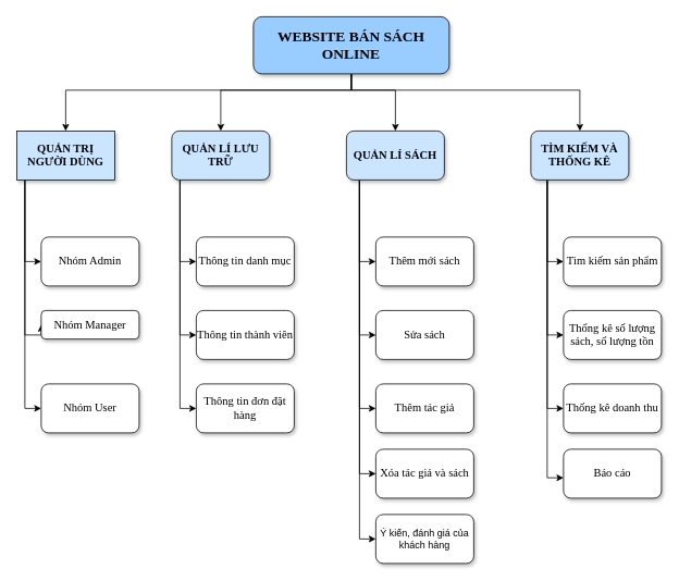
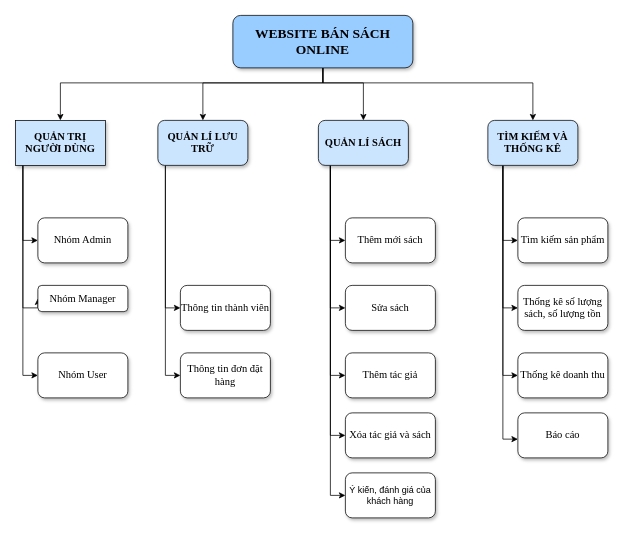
  <mxCell id="0" />
  <mxCell id="1" parent="0" />
  <mxCell id="2" style="edgeStyle=orthogonalEdgeStyle;rounded=0;orthogonalLoop=1;jettySize=auto;html=1;fontFamily=Times New Roman;fontSize=14;" parent="1" source="6" target="10" edge="1"><mxGeometry relative="1" as="geometry"><Array as="points"><mxPoint x="430" y="110" /><mxPoint x="80" y="110" /></Array></mxGeometry></mxCell>
  <mxCell id="3" style="edgeStyle=orthogonalEdgeStyle;rounded=0;orthogonalLoop=1;jettySize=auto;html=1;entryX=0.5;entryY=0;entryDx=0;entryDy=0;fontFamily=Times New Roman;fontSize=14;" parent="1" source="6" target="14" edge="1"><mxGeometry relative="1" as="geometry"><Array as="points"><mxPoint x="430" y="110" /><mxPoint x="270" y="110" /></Array></mxGeometry></mxCell>
  <mxCell id="4" style="edgeStyle=orthogonalEdgeStyle;rounded=0;orthogonalLoop=1;jettySize=auto;html=1;fontFamily=Times New Roman;fontSize=14;" parent="1" source="6" target="25" edge="1"><mxGeometry relative="1" as="geometry"><Array as="points"><mxPoint x="430" y="110" /><mxPoint x="710" y="110" /></Array></mxGeometry></mxCell>
  <mxCell id="5" style="edgeStyle=orthogonalEdgeStyle;rounded=0;orthogonalLoop=1;jettySize=auto;html=1;entryX=0.5;entryY=0;entryDx=0;entryDy=0;fontFamily=Times New Roman;fontSize=14;" parent="1" source="6" target="20" edge="1"><mxGeometry relative="1" as="geometry"><Array as="points"><mxPoint x="430" y="110" /><mxPoint x="484" y="110" /></Array></mxGeometry></mxCell>
  <mxCell id="6" value="&lt;font style=&quot;font-size: 18px;&quot; face=&quot;Times New Roman&quot;&gt;&lt;b style=&quot;&quot;&gt;WEBSITE BÁN SÁCH ONLINE&lt;/b&gt;&lt;/font&gt;" style="rounded=1;whiteSpace=wrap;html=1;fillColor=#99CCFF;shadow=1;" parent="1" vertex="1"><mxGeometry x="310" y="20" width="240" height="70" as="geometry" /></mxCell>
  <mxCell id="7" style="edgeStyle=orthogonalEdgeStyle;rounded=0;orthogonalLoop=1;jettySize=auto;html=1;entryX=0;entryY=0.5;entryDx=0;entryDy=0;fontFamily=Times New Roman;fontSize=14;" parent="1" source="10" target="26" edge="1"><mxGeometry relative="1" as="geometry"><Array as="points"><mxPoint x="30" y="320" /></Array></mxGeometry></mxCell>
  <mxCell id="8" style="edgeStyle=orthogonalEdgeStyle;rounded=0;orthogonalLoop=1;jettySize=auto;html=1;entryX=0;entryY=0.5;entryDx=0;entryDy=0;fontFamily=Times New Roman;fontSize=14;" parent="1" source="10" target="27" edge="1"><mxGeometry relative="1" as="geometry"><Array as="points"><mxPoint x="30" y="410" /></Array></mxGeometry></mxCell>
  <mxCell id="9" style="edgeStyle=orthogonalEdgeStyle;rounded=0;orthogonalLoop=1;jettySize=auto;html=1;entryX=0;entryY=0.5;entryDx=0;entryDy=0;fontFamily=Times New Roman;fontSize=14;" parent="1" source="10" target="28" edge="1"><mxGeometry relative="1" as="geometry"><Array as="points"><mxPoint x="30" y="500" /></Array></mxGeometry></mxCell>
  <mxCell id="10" value="&lt;font face=&quot;Times New Roman&quot;&gt;&lt;span style=&quot;font-size: 14px;&quot;&gt;&lt;b&gt;QUẢN TRỊ NGƯỜI DÙNG&lt;/b&gt;&lt;/span&gt;&lt;/font&gt;" style="whiteSpace=wrap;html=1;fillColor=#CCE5FF;shadow=1;rounded=0;" parent="1" vertex="1"><mxGeometry x="20" y="160" width="120" height="60" as="geometry" /></mxCell>
- <mxCell id="11" style="edgeStyle=orthogonalEdgeStyle;rounded=0;orthogonalLoop=1;jettySize=auto;html=1;entryX=0;entryY=0.5;entryDx=0;entryDy=0;fontFamily=Times New Roman;fontSize=14;" parent="1" source="14" target="29" edge="1"><mxGeometry relative="1" as="geometry"><Array as="points"><mxPoint x="220" y="320" /></Array></mxGeometry></mxCell>
  <mxCell id="12" style="edgeStyle=orthogonalEdgeStyle;rounded=0;orthogonalLoop=1;jettySize=auto;html=1;entryX=0;entryY=0.5;entryDx=0;entryDy=0;fontFamily=Times New Roman;fontSize=14;" parent="1" source="14" target="30" edge="1"><mxGeometry relative="1" as="geometry"><Array as="points"><mxPoint x="220" y="410" /></Array></mxGeometry></mxCell>
  <mxCell id="13" style="edgeStyle=orthogonalEdgeStyle;rounded=0;orthogonalLoop=1;jettySize=auto;html=1;entryX=0;entryY=0.5;entryDx=0;entryDy=0;fontFamily=Times New Roman;fontSize=14;" parent="1" source="14" target="31" edge="1"><mxGeometry relative="1" as="geometry"><Array as="points"><mxPoint x="220" y="500" /></Array></mxGeometry></mxCell>
  <mxCell id="14" value="&lt;font face=&quot;Times New Roman&quot;&gt;&lt;span style=&quot;font-size: 14px;&quot;&gt;&lt;b&gt;QUẢN LÍ LƯU TRỮ&lt;/b&gt;&lt;/span&gt;&lt;/font&gt;" style="rounded=1;whiteSpace=wrap;html=1;fillColor=#CCE5FF;shadow=1;" parent="1" vertex="1"><mxGeometry x="210" y="160" width="120" height="60" as="geometry" /></mxCell>
  <mxCell id="15" style="edgeStyle=orthogonalEdgeStyle;rounded=0;orthogonalLoop=1;jettySize=auto;html=1;entryX=0;entryY=0.5;entryDx=0;entryDy=0;fontFamily=Times New Roman;fontSize=14;" parent="1" source="20" target="32" edge="1"><mxGeometry relative="1" as="geometry"><Array as="points"><mxPoint x="440" y="320" /></Array></mxGeometry></mxCell>
  <mxCell id="16" style="edgeStyle=orthogonalEdgeStyle;rounded=0;orthogonalLoop=1;jettySize=auto;html=1;entryX=0;entryY=0.5;entryDx=0;entryDy=0;fontFamily=Times New Roman;fontSize=14;" parent="1" source="20" target="33" edge="1"><mxGeometry relative="1" as="geometry"><Array as="points"><mxPoint x="440" y="410" /></Array></mxGeometry></mxCell>
  <mxCell id="17" style="edgeStyle=orthogonalEdgeStyle;rounded=0;orthogonalLoop=1;jettySize=auto;html=1;entryX=0;entryY=0.5;entryDx=0;entryDy=0;fontFamily=Times New Roman;fontSize=14;" parent="1" source="20" target="34" edge="1"><mxGeometry relative="1" as="geometry"><Array as="points"><mxPoint x="440" y="500" /></Array></mxGeometry></mxCell>
  <mxCell id="18" style="edgeStyle=orthogonalEdgeStyle;rounded=0;orthogonalLoop=1;jettySize=auto;html=1;entryX=0;entryY=0.5;entryDx=0;entryDy=0;fontFamily=Times New Roman;fontSize=14;" parent="1" source="20" target="35" edge="1"><mxGeometry relative="1" as="geometry"><Array as="points"><mxPoint x="440" y="580" /></Array></mxGeometry></mxCell>
  <mxCell id="19" style="edgeStyle=orthogonalEdgeStyle;rounded=0;orthogonalLoop=1;jettySize=auto;html=1;entryX=0;entryY=0.5;entryDx=0;entryDy=0;fontFamily=Times New Roman;fontSize=14;" parent="1" source="20" target="36" edge="1"><mxGeometry relative="1" as="geometry"><Array as="points"><mxPoint x="440" y="660" /></Array></mxGeometry></mxCell>
  <mxCell id="20" value="&lt;font style=&quot;font-size: 14px;&quot; face=&quot;Times New Roman&quot;&gt;&lt;b&gt;QUẢN LÍ SÁCH&lt;/b&gt;&lt;/font&gt;" style="rounded=1;whiteSpace=wrap;html=1;fillColor=#CCE5FF;shadow=1;" parent="1" vertex="1"><mxGeometry x="424" y="160" width="120" height="60" as="geometry" /></mxCell>
  <mxCell id="21" style="edgeStyle=orthogonalEdgeStyle;rounded=0;orthogonalLoop=1;jettySize=auto;html=1;entryX=0;entryY=0.5;entryDx=0;entryDy=0;fontFamily=Times New Roman;fontSize=14;" parent="1" source="25" target="37" edge="1"><mxGeometry relative="1" as="geometry"><Array as="points"><mxPoint x="670" y="320" /></Array></mxGeometry></mxCell>
  <mxCell id="22" style="edgeStyle=orthogonalEdgeStyle;rounded=0;orthogonalLoop=1;jettySize=auto;html=1;entryX=0;entryY=0.5;entryDx=0;entryDy=0;fontFamily=Times New Roman;fontSize=14;" parent="1" source="25" target="38" edge="1"><mxGeometry relative="1" as="geometry"><Array as="points"><mxPoint x="670" y="410" /></Array></mxGeometry></mxCell>
  <mxCell id="23" style="edgeStyle=orthogonalEdgeStyle;rounded=0;orthogonalLoop=1;jettySize=auto;html=1;entryX=0;entryY=0.5;entryDx=0;entryDy=0;fontFamily=Times New Roman;fontSize=14;" parent="1" source="25" target="39" edge="1"><mxGeometry relative="1" as="geometry"><Array as="points"><mxPoint x="670" y="500" /></Array></mxGeometry></mxCell>
  <mxCell id="24" style="edgeStyle=orthogonalEdgeStyle;rounded=0;orthogonalLoop=1;jettySize=auto;html=1;entryX=0;entryY=0.5;entryDx=0;entryDy=0;fontFamily=Times New Roman;fontSize=14;" parent="1" source="25" edge="1"><mxGeometry relative="1" as="geometry"><Array as="points"><mxPoint x="670" y="585" /></Array><mxPoint x="690" y="585" as="targetPoint" /></mxGeometry></mxCell>
  <mxCell id="25" value="&lt;font style=&quot;font-size: 14px;&quot; face=&quot;Times New Roman&quot;&gt;&lt;b&gt;TÌM KIẾM VÀ THỐNG KÊ&lt;/b&gt;&lt;/font&gt;" style="rounded=1;whiteSpace=wrap;html=1;fillColor=#CCE5FF;shadow=1;" parent="1" vertex="1"><mxGeometry x="650" y="160" width="120" height="60" as="geometry" /></mxCell>
  <mxCell id="26" value="&lt;font face=&quot;Times New Roman&quot;&gt;&lt;span style=&quot;font-size: 14px;&quot;&gt;Nhóm Admin&lt;/span&gt;&lt;/font&gt;" style="rounded=1;whiteSpace=wrap;html=1;shadow=1;" parent="1" vertex="1"><mxGeometry x="50" y="290" width="120" height="60" as="geometry" /></mxCell>
  <mxCell id="27" value="&lt;font style=&quot;font-size: 14px;&quot; face=&quot;Times New Roman&quot;&gt;Nhóm Manager&lt;/font&gt;" style="rounded=1;whiteSpace=wrap;html=1;shadow=1;" parent="1" vertex="1"><mxGeometry x="50" y="380" width="120" height="35" as="geometry" /></mxCell>
  <mxCell id="28" value="&lt;font style=&quot;font-size: 14px;&quot; face=&quot;Times New Roman&quot;&gt;Nhóm User&lt;/font&gt;" style="rounded=1;whiteSpace=wrap;html=1;shadow=1;" parent="1" vertex="1"><mxGeometry x="50" y="470" width="120" height="60" as="geometry" /></mxCell>
- <mxCell id="29" value="&lt;font face=&quot;Times New Roman&quot;&gt;&lt;span style=&quot;font-size: 14px;&quot;&gt;Thông tin danh mục&lt;/span&gt;&lt;/font&gt;" style="rounded=1;whiteSpace=wrap;html=1;shadow=1;" parent="1" vertex="1"><mxGeometry x="240" y="290" width="120" height="60" as="geometry" /></mxCell>
  <mxCell id="30" value="&lt;font face=&quot;Times New Roman&quot;&gt;&lt;span style=&quot;font-size: 14px;&quot;&gt;Thông tin thành viên&lt;/span&gt;&lt;/font&gt;" style="rounded=1;whiteSpace=wrap;html=1;shadow=1;" parent="1" vertex="1"><mxGeometry x="240" y="380" width="120" height="60" as="geometry" /></mxCell>
  <mxCell id="31" value="&lt;font face=&quot;Times New Roman&quot;&gt;&lt;span style=&quot;font-size: 14px;&quot;&gt;Thông tin đơn đặt hàng&lt;/span&gt;&lt;/font&gt;" style="rounded=1;whiteSpace=wrap;html=1;shadow=1;" parent="1" vertex="1"><mxGeometry x="240" y="470" width="120" height="60" as="geometry" /></mxCell>
  <mxCell id="32" value="&lt;font face=&quot;Times New Roman&quot;&gt;&lt;span style=&quot;font-size: 14px;&quot;&gt;Thêm mới sách&lt;/span&gt;&lt;/font&gt;" style="rounded=1;whiteSpace=wrap;html=1;shadow=1;" parent="1" vertex="1"><mxGeometry x="460" y="290" width="120" height="60" as="geometry" /></mxCell>
  <mxCell id="33" value="&lt;font style=&quot;font-size: 14px;&quot; face=&quot;Times New Roman&quot;&gt;Sửa sách&lt;/font&gt;" style="rounded=1;whiteSpace=wrap;html=1;shadow=1;" parent="1" vertex="1"><mxGeometry x="460" y="380" width="120" height="60" as="geometry" /></mxCell>
  <mxCell id="34" value="&lt;font style=&quot;font-size: 14px;&quot; face=&quot;Times New Roman&quot;&gt;Thêm tác giả&lt;/font&gt;" style="rounded=1;whiteSpace=wrap;html=1;shadow=1;" parent="1" vertex="1"><mxGeometry x="460" y="470" width="120" height="60" as="geometry" /></mxCell>
  <mxCell id="35" value="&lt;font face=&quot;Times New Roman&quot;&gt;&lt;span style=&quot;font-size: 14px;&quot;&gt;Xóa tác giả và sách&lt;/span&gt;&lt;/font&gt;" style="rounded=1;whiteSpace=wrap;html=1;shadow=1;" parent="1" vertex="1"><mxGeometry x="460" y="550" width="120" height="60" as="geometry" /></mxCell>
  <mxCell id="36" value="Ý kiến, đánh giá của khách hàng" style="rounded=1;whiteSpace=wrap;html=1;shadow=1;" parent="1" vertex="1"><mxGeometry x="460" y="630" width="120" height="60" as="geometry" /></mxCell>
  <mxCell id="37" value="&lt;font style=&quot;font-size: 14px;&quot; face=&quot;Times New Roman&quot;&gt;Tìm kiếm sản phẩm&lt;/font&gt;" style="rounded=1;whiteSpace=wrap;html=1;shadow=1;" parent="1" vertex="1"><mxGeometry x="690" y="290" width="120" height="60" as="geometry" /></mxCell>
  <mxCell id="38" value="&lt;font style=&quot;font-size: 14px;&quot; face=&quot;Times New Roman&quot;&gt;Thống kê số lượng sách, số lượng tồn&lt;/font&gt;" style="rounded=1;whiteSpace=wrap;html=1;shadow=1;" parent="1" vertex="1"><mxGeometry x="690" y="380" width="120" height="60" as="geometry" /></mxCell>
  <mxCell id="39" value="&lt;font face=&quot;Times New Roman&quot; style=&quot;font-size: 14px;&quot;&gt;Thống kê doanh thu&lt;/font&gt;" style="rounded=1;whiteSpace=wrap;html=1;shadow=1;" parent="1" vertex="1"><mxGeometry x="690" y="470" width="120" height="60" as="geometry" /></mxCell>
  <mxCell id="40" value="&lt;font face=&quot;Times New Roman&quot; style=&quot;font-size: 14px;&quot;&gt;Báo cáo&lt;/font&gt;" style="rounded=1;whiteSpace=wrap;html=1;shadow=1;" vertex="1" parent="1"><mxGeometry x="690" y="550" width="120" height="60" as="geometry" /></mxCell>
